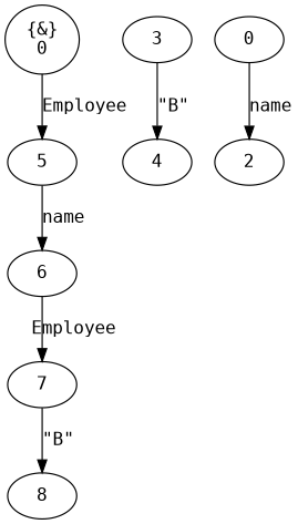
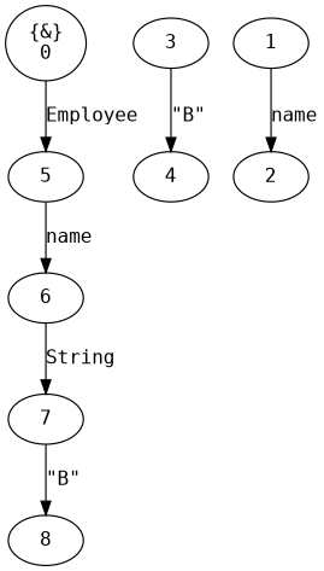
  digraph {
    fontcolor=black
    fontname="DejaVu Sans Mono"
    fontsize=14
    node [fontcolor=black fontname="DejaVu Sans Mono" fontsize=14 shape=ellipse style=solid]
    edge [fontcolor=black fontname="DejaVu Sans Mono" fontsize=14 style=solid]
    7
    8
    6
    5
    3
    4
-   1 [label=0]
+   1
    2
    0 [label="{&}\n\N"]
    7 -> 8 [label="\"B\""]
-   6 -> 7 [label=Employee]
+   6 -> 7 [label=String]
    5 -> 6 [label=name]
    3 -> 4 [label="\"B\""]
    1 -> 2 [label=name]
    0 -> 5 [label=Employee]
  }
